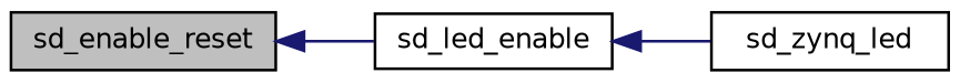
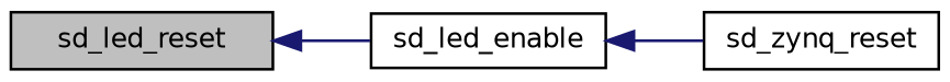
  digraph {
    rankdir=LR
    node [color=black fillcolor=white fontname=Helvetica fontsize=10 shape=record style=filled]
    edge [color=midnightblue dir=back fontname=Helvetica fontsize=10 labelfontname=Helvetica labelfontsize=10 style=solid]
-   n1 [fillcolor=grey75 fontcolor=black height=0.2 label=sd_enable_reset width=0.4]
+   n1 [fillcolor=grey75 fontcolor=black height=0.2 label=sd_led_reset width=0.4]
    n2 [height=0.2 label=sd_led_enable width=0.4]
-   n3 [height=0.2 label=sd_zynq_led width=0.4]
+   n3 [height=0.2 label=sd_zynq_reset width=0.4]
    n1 -> n2
    n2 -> n3
  }
